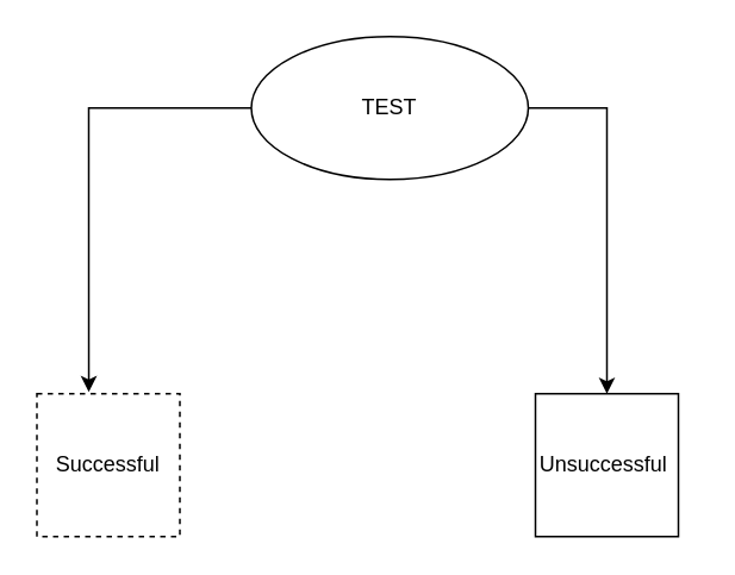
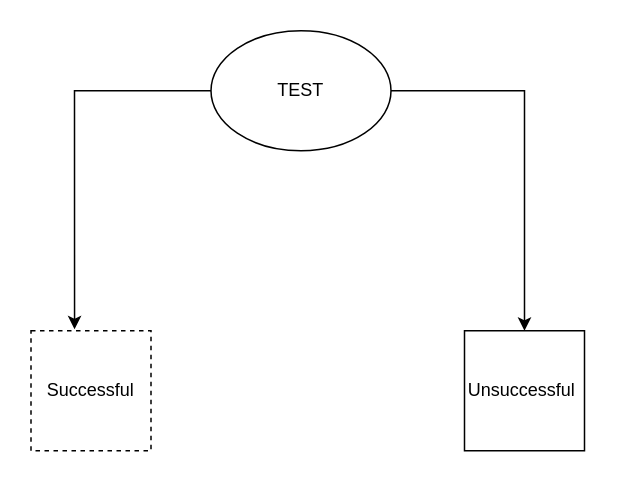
  <mxCell id="0" />
  <mxCell id="1" parent="0" />
  <mxCell id="2" style="edgeStyle=orthogonalEdgeStyle;rounded=0;orthogonalLoop=1;jettySize=auto;html=1;entryX=0.363;entryY=-0.012;entryDx=0;entryDy=0;entryPerimeter=0;" parent="1" source="4" target="5" edge="1"><mxGeometry relative="1" as="geometry" /></mxCell>
  <mxCell id="3" style="edgeStyle=orthogonalEdgeStyle;rounded=0;orthogonalLoop=1;jettySize=auto;html=1;exitX=1;exitY=0.5;exitDx=0;exitDy=0;entryX=0.5;entryY=0;entryDx=0;entryDy=0;" parent="1" source="4" target="6" edge="1"><mxGeometry relative="1" as="geometry" /></mxCell>
- <mxCell id="4" value="TEST" style="ellipse;whiteSpace=wrap;html=1;" parent="1" vertex="1"><mxGeometry x="140" y="20" width="155" height="80" as="geometry" /></mxCell>
+ <mxCell id="4" value="TEST" style="ellipse;whiteSpace=wrap;html=1;" parent="1" vertex="1"><mxGeometry x="140" y="20" width="120" height="80" as="geometry" /></mxCell>
  <mxCell id="5" value="Successful" style="whiteSpace=wrap;html=1;aspect=fixed;dashed=1;" parent="1" vertex="1"><mxGeometry x="20" y="220" width="80" height="80" as="geometry" /></mxCell>
- <mxCell id="6" value="Unsuccessful&amp;nbsp;" style="whiteSpace=wrap;html=1;aspect=fixed;" parent="1" vertex="1"><mxGeometry x="299" y="220" width="80" height="80" as="geometry" /></mxCell>
+ <mxCell id="6" value="Unsuccessful&amp;nbsp;" style="whiteSpace=wrap;html=1;aspect=fixed;" parent="1" vertex="1"><mxGeometry x="309" y="220" width="80" height="80" as="geometry" /></mxCell>
